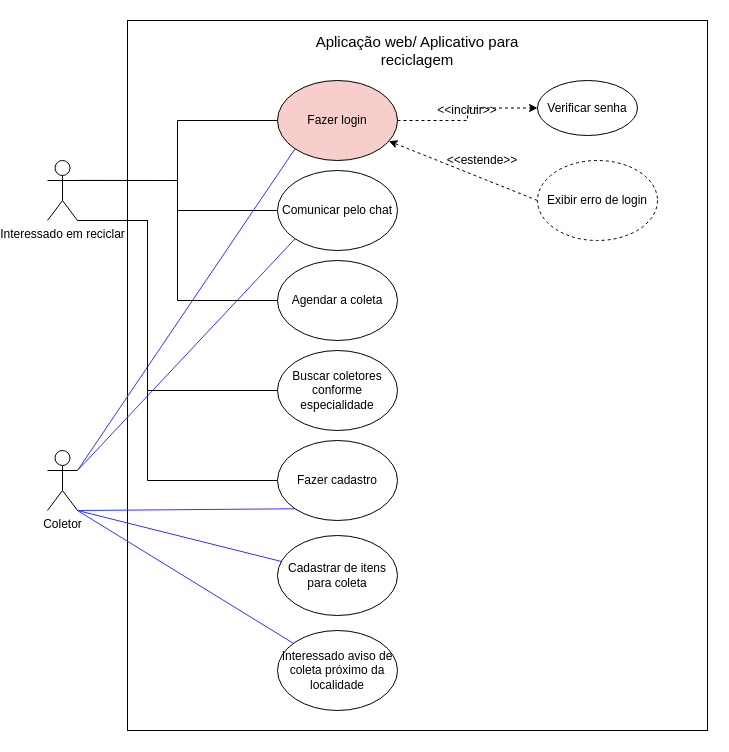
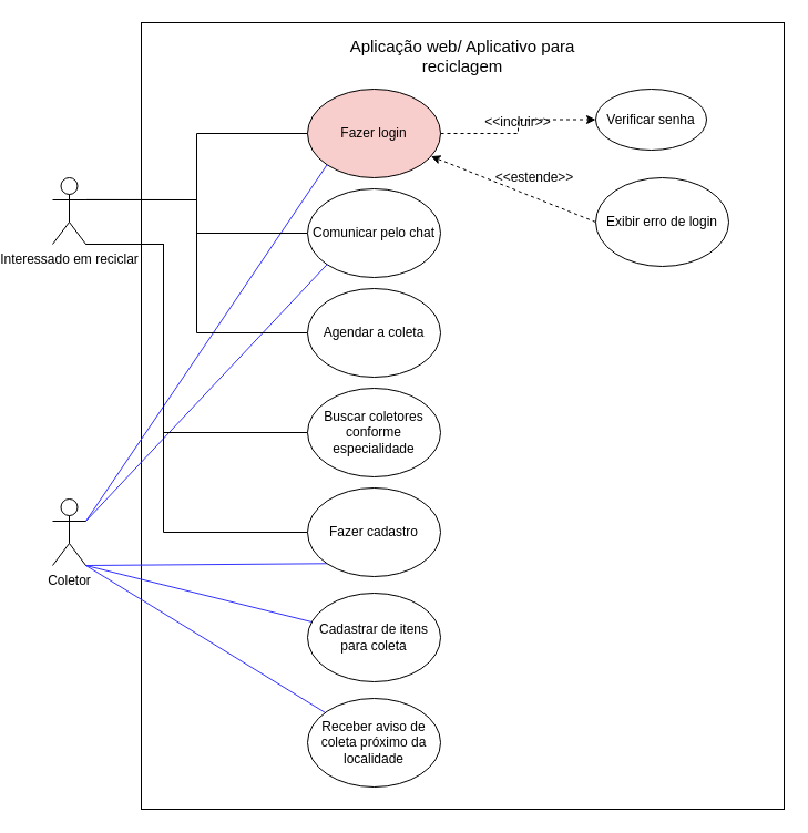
  <mxCell id="0" />
  <mxCell id="1" parent="0" />
  <mxCell id="2" value="" style="rounded=0;whiteSpace=wrap;html=1;" vertex="1" parent="1"><mxGeometry x="100" y="20" width="580" height="710" as="geometry" /></mxCell>
  <mxCell id="3" style="edgeStyle=none;rounded=0;orthogonalLoop=1;jettySize=auto;html=1;exitX=1;exitY=0.333;exitDx=0;exitDy=0;exitPerimeter=0;entryX=0;entryY=1;entryDx=0;entryDy=0;strokeColor=#3333FF;endArrow=none;endFill=0;" edge="1" parent="1" source="8" target="17"><mxGeometry relative="1" as="geometry" /></mxCell>
  <mxCell id="4" style="edgeStyle=none;rounded=0;orthogonalLoop=1;jettySize=auto;html=1;exitX=1;exitY=0.333;exitDx=0;exitDy=0;exitPerimeter=0;entryX=0;entryY=1;entryDx=0;entryDy=0;strokeColor=#3333FF;endArrow=none;endFill=0;" edge="1" parent="1" source="8" target="18"><mxGeometry relative="1" as="geometry" /></mxCell>
  <mxCell id="5" style="edgeStyle=none;rounded=0;orthogonalLoop=1;jettySize=auto;html=1;exitX=1;exitY=1;exitDx=0;exitDy=0;exitPerimeter=0;entryX=0;entryY=1;entryDx=0;entryDy=0;strokeColor=#3333FF;endArrow=none;endFill=0;" edge="1" parent="1" source="8" target="19"><mxGeometry relative="1" as="geometry" /></mxCell>
  <mxCell id="6" style="edgeStyle=none;rounded=0;orthogonalLoop=1;jettySize=auto;html=1;exitX=1;exitY=1;exitDx=0;exitDy=0;exitPerimeter=0;strokeColor=#3333FF;endArrow=none;endFill=0;" edge="1" parent="1" source="8" target="20"><mxGeometry relative="1" as="geometry" /></mxCell>
  <mxCell id="7" style="edgeStyle=none;rounded=0;orthogonalLoop=1;jettySize=auto;html=1;exitX=1;exitY=1;exitDx=0;exitDy=0;exitPerimeter=0;strokeColor=#3333FF;endArrow=none;endFill=0;" edge="1" parent="1" source="8" target="29"><mxGeometry relative="1" as="geometry" /></mxCell>
  <mxCell id="8" value="Coletor" style="shape=umlActor;verticalLabelPosition=bottom;verticalAlign=top;html=1;outlineConnect=0;" vertex="1" parent="1"><mxGeometry x="20" y="450" width="30" height="60" as="geometry" /></mxCell>
  <mxCell id="9" style="edgeStyle=orthogonalEdgeStyle;rounded=0;orthogonalLoop=1;jettySize=auto;html=1;exitX=1;exitY=0.333;exitDx=0;exitDy=0;exitPerimeter=0;endArrow=none;endFill=0;" edge="1" parent="1" source="15" target="17"><mxGeometry relative="1" as="geometry"><Array as="points"><mxPoint x="150" y="180" /><mxPoint x="150" y="120" /></Array></mxGeometry></mxCell>
  <mxCell id="10" style="edgeStyle=orthogonalEdgeStyle;rounded=0;orthogonalLoop=1;jettySize=auto;html=1;exitX=1;exitY=0.333;exitDx=0;exitDy=0;exitPerimeter=0;endArrow=none;endFill=0;" edge="1" parent="1" source="15" target="18"><mxGeometry relative="1" as="geometry" /></mxCell>
  <mxCell id="11" style="edgeStyle=orthogonalEdgeStyle;rounded=0;orthogonalLoop=1;jettySize=auto;html=1;exitX=1;exitY=0.333;exitDx=0;exitDy=0;exitPerimeter=0;entryX=0;entryY=0.5;entryDx=0;entryDy=0;strokeColor=none;" edge="1" parent="1" source="15" target="22"><mxGeometry relative="1" as="geometry"><Array as="points"><mxPoint x="150" y="180" /><mxPoint x="150" y="320" /></Array></mxGeometry></mxCell>
  <mxCell id="12" style="edgeStyle=orthogonalEdgeStyle;rounded=0;orthogonalLoop=1;jettySize=auto;html=1;exitX=1;exitY=1;exitDx=0;exitDy=0;exitPerimeter=0;entryX=0;entryY=0.5;entryDx=0;entryDy=0;endArrow=none;endFill=0;" edge="1" parent="1" source="15" target="19"><mxGeometry relative="1" as="geometry"><Array as="points"><mxPoint x="120" y="220" /><mxPoint x="120" y="480" /></Array></mxGeometry></mxCell>
  <mxCell id="13" style="edgeStyle=orthogonalEdgeStyle;rounded=0;orthogonalLoop=1;jettySize=auto;html=1;exitX=1;exitY=1;exitDx=0;exitDy=0;exitPerimeter=0;entryX=0;entryY=0.5;entryDx=0;entryDy=0;endArrow=none;endFill=0;" edge="1" parent="1" source="15" target="21"><mxGeometry relative="1" as="geometry"><Array as="points"><mxPoint x="120" y="220" /><mxPoint x="120" y="390" /></Array></mxGeometry></mxCell>
  <mxCell id="14" style="edgeStyle=orthogonalEdgeStyle;rounded=0;orthogonalLoop=1;jettySize=auto;html=1;exitX=1;exitY=0.333;exitDx=0;exitDy=0;exitPerimeter=0;entryX=0;entryY=0.5;entryDx=0;entryDy=0;endArrow=none;endFill=0;" edge="1" parent="1" source="15" target="22"><mxGeometry relative="1" as="geometry" /></mxCell>
  <mxCell id="15" value="Interessado em reciclar" style="shape=umlActor;verticalLabelPosition=bottom;verticalAlign=top;html=1;outlineConnect=0;" vertex="1" parent="1"><mxGeometry x="20" y="160" width="30" height="60" as="geometry" /></mxCell>
  <mxCell id="16" style="edgeStyle=orthogonalEdgeStyle;rounded=0;orthogonalLoop=1;jettySize=auto;html=1;exitX=1;exitY=0.5;exitDx=0;exitDy=0;dashed=1;" edge="1" parent="1" source="17" target="24"><mxGeometry relative="1" as="geometry" /></mxCell>
  <mxCell id="17" value="Fazer login" style="ellipse;whiteSpace=wrap;html=1;fillColor=#f8cecc;" vertex="1" parent="1"><mxGeometry x="250" y="80" width="120" height="80" as="geometry" /></mxCell>
  <mxCell id="18" value="Comunicar pelo chat" style="ellipse;whiteSpace=wrap;html=1;" vertex="1" parent="1"><mxGeometry x="250" y="170" width="120" height="80" as="geometry" /></mxCell>
  <mxCell id="19" value="Fazer cadastro" style="ellipse;whiteSpace=wrap;html=1;" vertex="1" parent="1"><mxGeometry x="250" y="440" width="120" height="80" as="geometry" /></mxCell>
  <mxCell id="20" value="Cadastrar de itens para coleta" style="ellipse;whiteSpace=wrap;html=1;" vertex="1" parent="1"><mxGeometry x="250" y="535" width="120" height="80" as="geometry" /></mxCell>
  <mxCell id="21" value="Buscar coletores conforme especialidade" style="ellipse;whiteSpace=wrap;html=1;" vertex="1" parent="1"><mxGeometry x="250" y="350" width="120" height="80" as="geometry" /></mxCell>
  <mxCell id="22" value="Agendar a coleta" style="ellipse;whiteSpace=wrap;html=1;" vertex="1" parent="1"><mxGeometry x="250" y="260" width="120" height="80" as="geometry" /></mxCell>
  <mxCell id="23" value="Aplicação web/ Aplicativo para reciclagem" style="text;html=1;strokeColor=none;fillColor=none;align=center;verticalAlign=middle;whiteSpace=wrap;rounded=0;fontSize=15;" vertex="1" parent="1"><mxGeometry x="250" y="30" width="280" height="40" as="geometry" /></mxCell>
  <mxCell id="24" value="Verificar senha" style="ellipse;whiteSpace=wrap;html=1;" vertex="1" parent="1"><mxGeometry x="510" y="80" width="100" height="55" as="geometry" /></mxCell>
  <mxCell id="25" style="edgeStyle=none;rounded=0;orthogonalLoop=1;jettySize=auto;html=1;exitX=0;exitY=0.5;exitDx=0;exitDy=0;dashed=1;" edge="1" parent="1" source="26" target="17"><mxGeometry relative="1" as="geometry" /></mxCell>
- <mxCell id="26" value="Exibir erro de login" style="ellipse;whiteSpace=wrap;html=1;dashed=1;" vertex="1" parent="1"><mxGeometry x="510" y="160" width="120" height="80" as="geometry" /></mxCell>
+ <mxCell id="26" value="Exibir erro de login" style="ellipse;whiteSpace=wrap;html=1;" vertex="1" parent="1"><mxGeometry x="510" y="160" width="120" height="80" as="geometry" /></mxCell>
  <mxCell id="27" value="&amp;lt;&amp;lt;incluir&amp;gt;&amp;gt;" style="text;html=1;strokeColor=none;fillColor=none;align=center;verticalAlign=middle;whiteSpace=wrap;rounded=0;" vertex="1" parent="1"><mxGeometry x="420" y="100" width="40" height="20" as="geometry" /></mxCell>
  <mxCell id="28" value="&amp;lt;&amp;lt;estende&amp;gt;&amp;gt;" style="text;html=1;strokeColor=none;fillColor=none;align=center;verticalAlign=middle;whiteSpace=wrap;rounded=0;" vertex="1" parent="1"><mxGeometry x="420" y="150" width="70" height="20" as="geometry" /></mxCell>
- <mxCell id="29" value="Interessado aviso de coleta próximo da localidade" style="ellipse;whiteSpace=wrap;html=1;" vertex="1" parent="1"><mxGeometry x="250" y="630" width="120" height="80" as="geometry" /></mxCell>
+ <mxCell id="29" value="Receber aviso de coleta próximo da localidade" style="ellipse;whiteSpace=wrap;html=1;" vertex="1" parent="1"><mxGeometry x="250" y="630" width="120" height="80" as="geometry" /></mxCell>
